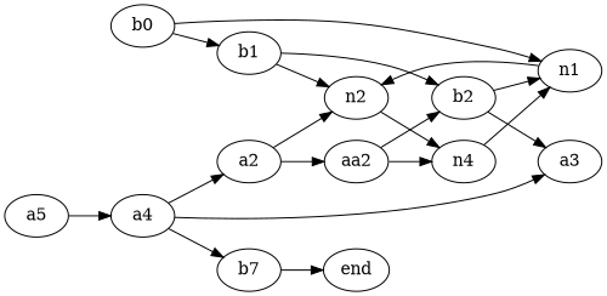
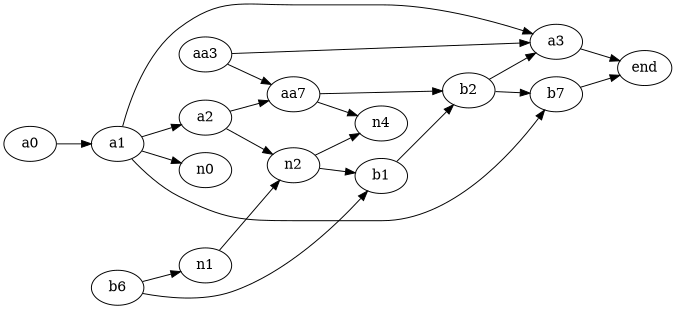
  digraph {
    rankdir=LR
-   a0 [label=a5]
-   a1 [label=a4]
-   b0
+   a0
+   a1
+   b0 [label=b6]
    b1
    n1
    a2
    b3 [label=b7]
+   n0
    a3
    b2
    n2
-   aa2
+   aa2 [label=aa7]
    end
    n3 [label=n4]
+   aa3
    a0 -> a1
    a1 -> a2
    a1 -> b3
+   a1 -> n0
    a1 -> a3
    b0 -> b1
    b0 -> n1
    b1 -> b2
    n1 -> n2
    a2 -> n2
    a2 -> aa2
    b3 -> end
-   b2 -> n1
+   a3 -> end
+   b2 -> b3
    b2 -> a3
-   b1 -> n2
+   n2 -> b1
    n2 -> n3
    aa2 -> b2
    aa2 -> n3
-   n3 -> n1
+   aa3 -> a3
+   aa3 -> aa2
  }
